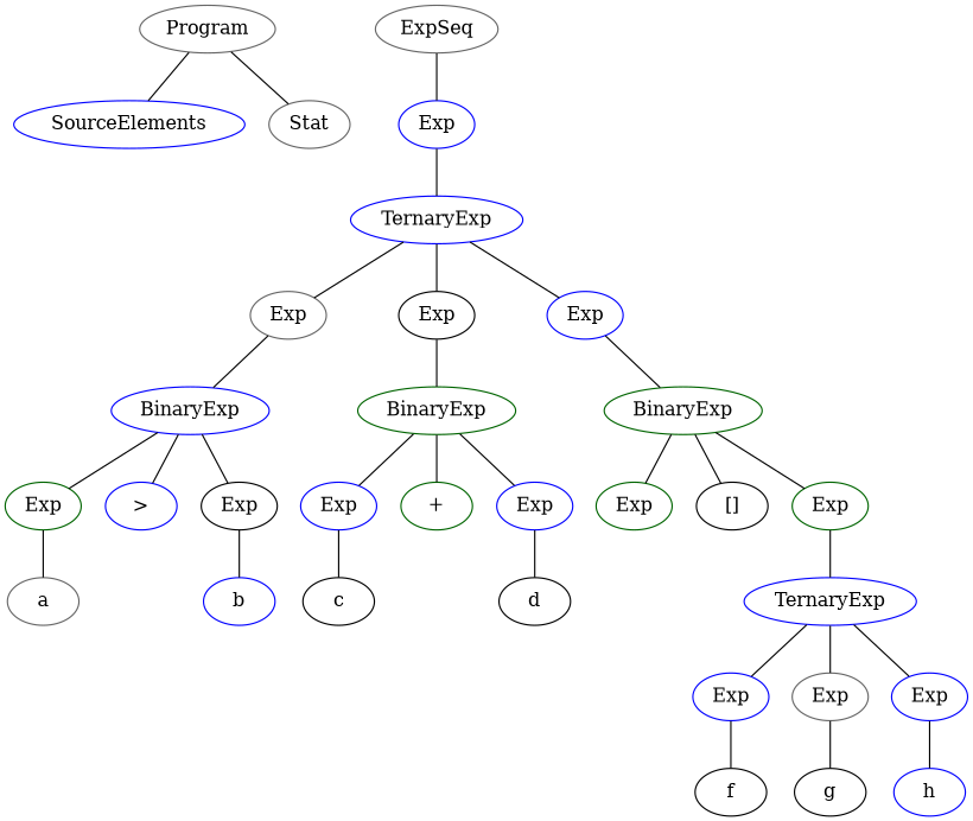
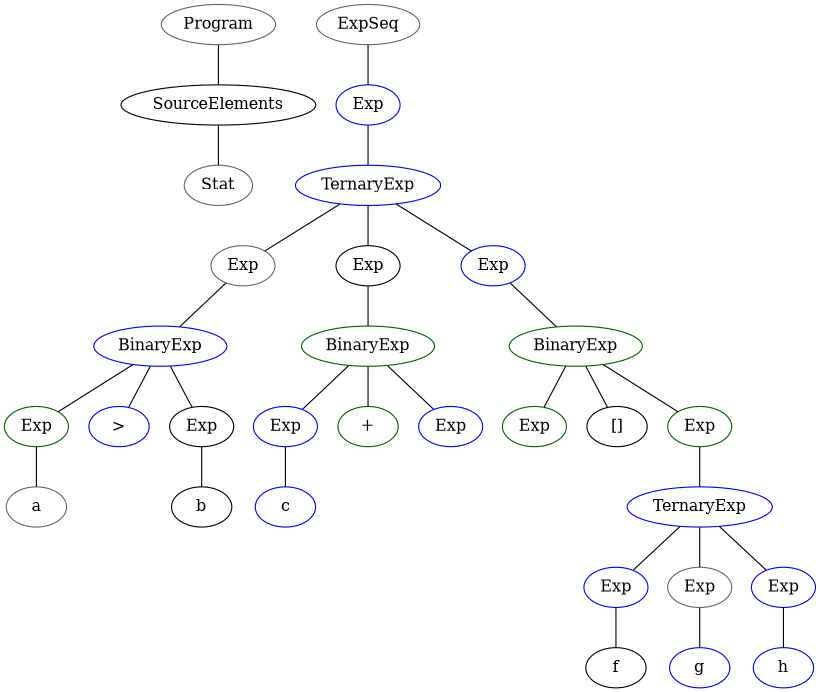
  graph {
    node [color=blue]
    n1 [color=gray40 label=Program]
-   n2 [label=SourceElements]
+   n2 [color=black label=SourceElements]
    n3 [color=gray40 label=Stat]
    n4 [color=gray40 label=ExpSeq]
    n5 [label=Exp]
    n6 [label=TernaryExp]
    n7 [color=gray40 label=Exp]
    n8 [color=black label=Exp]
    n9 [label=Exp]
    n10 [label=BinaryExp]
    n11 [color=darkgreen label=BinaryExp]
    n12 [color=darkgreen label=BinaryExp]
    n13 [color=darkgreen label=Exp]
    n14 [label=">"]
    n15 [color=black label=Exp]
    n16 [color=gray40 label=a]
-   n17 [label=b]
+   n17 [color=black label=b]
    n18 [label=Exp]
    n19 [color=darkgreen label="+"]
    n20 [label=Exp]
-   n21 [color=black label=c]
-   n22 [color=black label=d]
+   n21 [label=c]
    n23 [color=darkgreen label=Exp]
    n24 [color=black label="[]"]
    n25 [color=darkgreen label=Exp]
    n26 [label=TernaryExp]
    n27 [label=Exp]
    n28 [color=gray40 label=Exp]
    n29 [label=Exp]
    n30 [color=black label=f]
-   n31 [color=black label=g]
+   n31 [label=g]
    n32 [label=h]
    n1 -- n2
-   n1 -- n3
+   n2 -- n3
    n4 -- n5
    n5 -- n6
    n6 -- n7
    n6 -- n8
    n6 -- n9
    n7 -- n10
    n8 -- n11
    n9 -- n12
    n10 -- n13
    n10 -- n14
    n10 -- n15
    n11 -- n18
    n11 -- n19
    n11 -- n20
    n12 -- n23
    n12 -- n24
    n12 -- n25
    n13 -- n16
    n15 -- n17
    n18 -- n21
-   n20 -- n22
    n25 -- n26
    n26 -- n27
    n26 -- n28
    n26 -- n29
    n27 -- n30
    n28 -- n31
    n29 -- n32
  }
